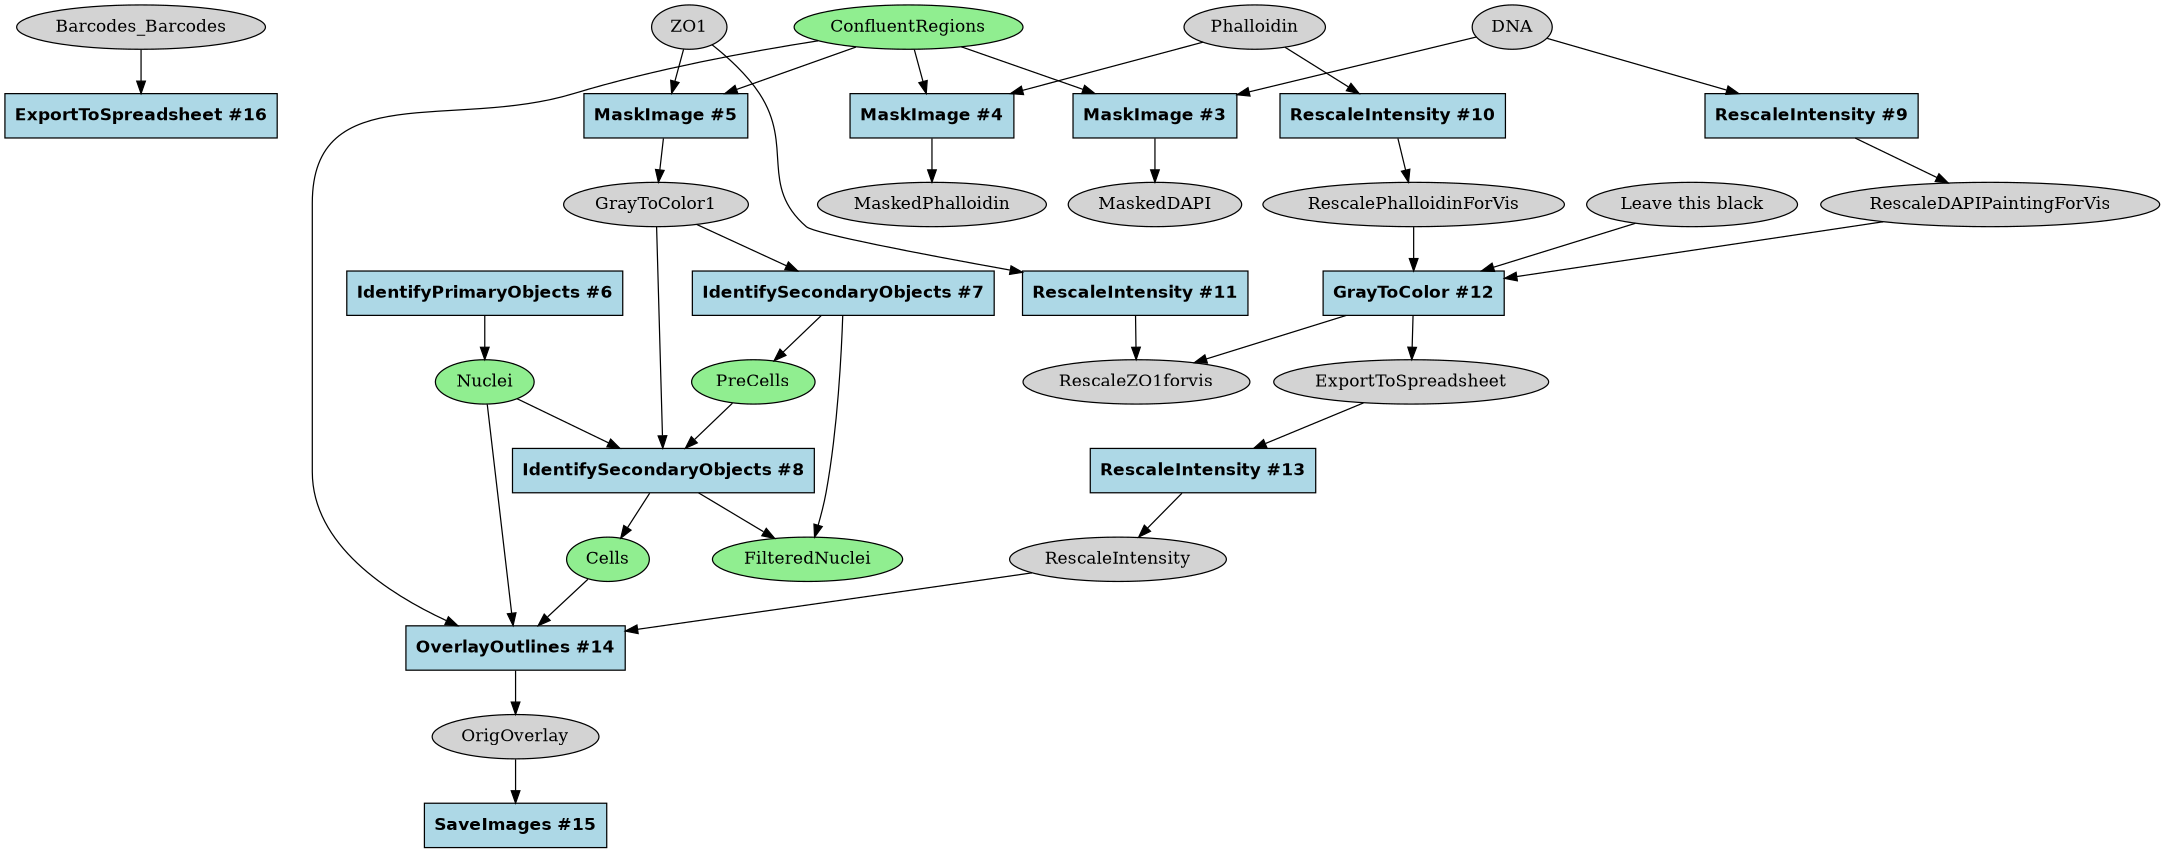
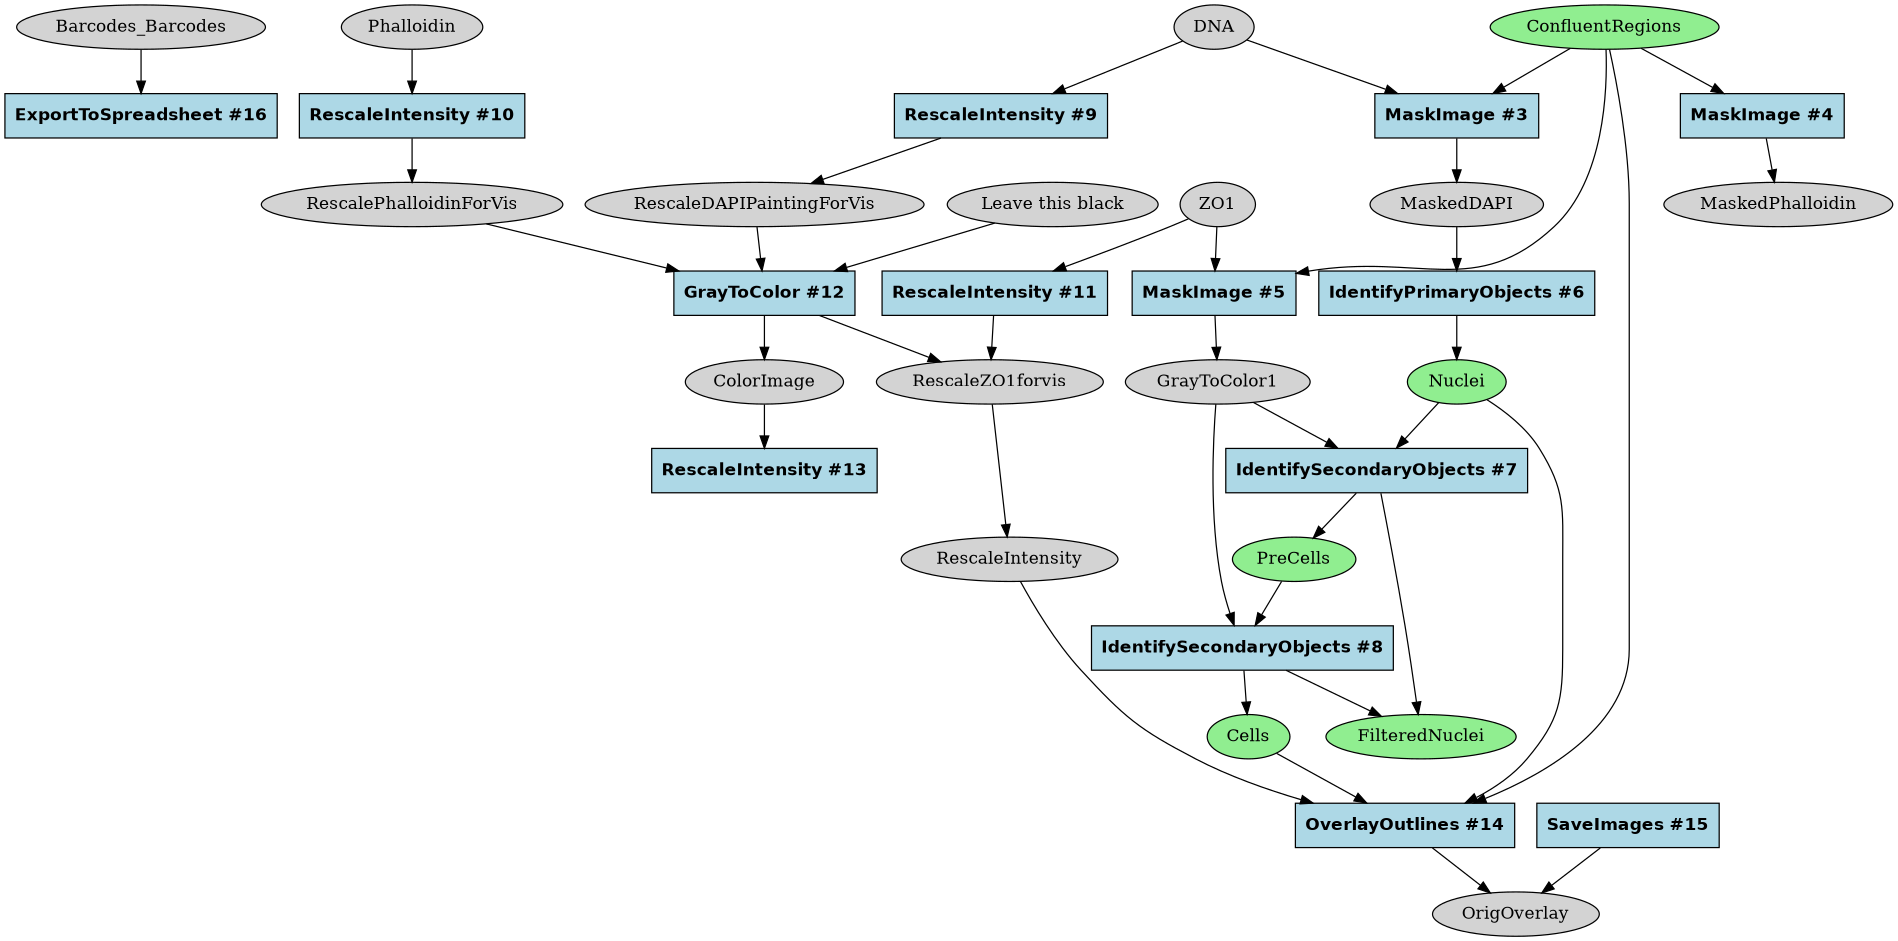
  strict digraph {
    node [fillcolor=lightblue shape=ellipse style=filled type=module]
    edge [type=image_input]
    n1 [enabled=True fontname="Helvetica-Bold" label="ExportToSpreadsheet #16" module_name=ExportToSpreadsheet module_num=16 original_num=16 shape=box stable_id=ExportToSpreadsheet_46d17f9b]
    n2 [enabled=True fontname="Helvetica-Bold" label="GrayToColor #12" module_name=GrayToColor module_num=12 original_num=12 shape=box stable_id=GrayToColor_16b02b35]
-   n3 [fillcolor=lightgray label=ExportToSpreadsheet type=image]
+   n3 [fillcolor=lightgray label=ColorImage type=image]
    n4 [fillcolor=lightgray label=RescaleZO1forvis type=image]
    n5 [enabled=True fontname="Helvetica-Bold" label="RescaleIntensity #13" module_name=RescaleIntensity module_num=13 original_num=13 shape=box stable_id=RescaleIntensity_1a38b7f2]
    n6 [enabled=True fontname="Helvetica-Bold" label="IdentifyPrimaryObjects #6" module_name=IdentifyPrimaryObjects module_num=6 original_num=6 shape=box stable_id=IdentifyPrimaryObjects_d8b976d6]
    n7 [fillcolor=lightgreen label=Nuclei type=object]
    n8 [enabled=True fontname="Helvetica-Bold" label="IdentifySecondaryObjects #7" module_name=IdentifySecondaryObjects module_num=7 original_num=7 shape=box stable_id=IdentifySecondaryObjects_9c4ba5c4]
    n9 [enabled=True fontname="Helvetica-Bold" label="OverlayOutlines #14" module_name=OverlayOutlines module_num=14 original_num=14 shape=box stable_id=OverlayOutlines_49007d3c]
    n10 [fillcolor=lightgreen label=ConfluentRegions type=object]
    n11 [enabled=True fontname="Helvetica-Bold" label="MaskImage #3" module_name=MaskImage module_num=3 original_num=3 shape=box stable_id=MaskImage_11e88389]
    n12 [enabled=True fontname="Helvetica-Bold" label="MaskImage #4" module_name=MaskImage module_num=4 original_num=4 shape=box stable_id=MaskImage_1366d0d9]
    n13 [enabled=True fontname="Helvetica-Bold" label="MaskImage #5" module_name=MaskImage module_num=5 original_num=5 shape=box stable_id=MaskImage_161d9cf1]
    n14 [fillcolor=lightgreen label=FilteredNuclei type=object]
    n15 [fillcolor=lightgreen label=PreCells type=object]
    n16 [enabled=True fontname="Helvetica-Bold" label="IdentifySecondaryObjects #8" module_name=IdentifySecondaryObjects module_num=8 original_num=8 shape=box stable_id=IdentifySecondaryObjects_fc7ffe1f]
    n17 [fillcolor=lightgreen label=Cells type=object]
    n18 [fillcolor=lightgray label=MaskedDAPI type=image]
    n19 [fillcolor=lightgray label=MaskedPhalloidin type=image]
    n20 [fillcolor=lightgray label=GrayToColor1 type=image]
    n21 [fillcolor=lightgray label=OrigOverlay type=image]
    n22 [enabled=True fontname="Helvetica-Bold" label="SaveImages #15" module_name=SaveImages module_num=15 original_num=15 shape=box stable_id=SaveImages_c2b9a17a]
    n23 [fillcolor=lightgray label=RescaleIntensity type=image]
    n24 [enabled=True fontname="Helvetica-Bold" label="RescaleIntensity #10" module_name=RescaleIntensity module_num=10 original_num=10 shape=box stable_id=RescaleIntensity_1af5166e]
    n25 [fillcolor=lightgray label=RescalePhalloidinForVis type=image]
    n26 [enabled=True fontname="Helvetica-Bold" label="RescaleIntensity #9" module_name=RescaleIntensity module_num=9 original_num=9 shape=box stable_id=RescaleIntensity_98abe5ee]
    n27 [fillcolor=lightgray label=RescaleDAPIPaintingForVis type=image]
    n28 [enabled=True fontname="Helvetica-Bold" label="RescaleIntensity #11" module_name=RescaleIntensity module_num=11 original_num=11 shape=box stable_id=RescaleIntensity_9bfade65]
    n29 [fillcolor=lightgray label=Barcodes_Barcodes type=image]
    n30 [fillcolor=lightgray label=DNA type=image]
    n31 [fillcolor=lightgray label="Leave this black" type=image]
    n32 [fillcolor=lightgray label=Phalloidin type=image]
    n33 [fillcolor=lightgray label=ZO1 type=image]
    n2 -> n3 [type=image_output]
    n2 -> n4
    n3 -> n5
-   n5 -> n23 [type=image_output]
+   n4 -> n23 [type=image_output]
    n6 -> n7 [type=object_output]
-   n7 -> n16 [type=object_input]
+   n7 -> n8 [type=object_input]
    n7 -> n9 [type=object_input]
    n8 -> n14 [type=object_output]
    n8 -> n15 [type=object_output]
    n9 -> n21 [type=image_output]
    n10 -> n9 [type=object_input]
    n10 -> n11 [type=object_input]
    n10 -> n12 [type=object_input]
    n10 -> n13 [type=object_input]
    n11 -> n18 [type=image_output]
    n12 -> n19 [type=image_output]
    n13 -> n20 [type=image_output]
    n15 -> n16 [type=object_input]
    n16 -> n14 [type=object_output]
    n16 -> n17 [type=object_output]
    n17 -> n9 [type=object_input]
+   n18 -> n6
    n20 -> n8
    n20 -> n16
-   n21 -> n22
+   n22 -> n21
    n23 -> n9
    n24 -> n25 [type=image_output]
    n25 -> n2
    n26 -> n27 [type=image_output]
    n27 -> n2
    n28 -> n4 [type=image_output]
    n29 -> n1
    n30 -> n11
    n30 -> n26
    n31 -> n2
-   n32 -> n12
    n32 -> n24
    n33 -> n13
    n33 -> n28
  }
